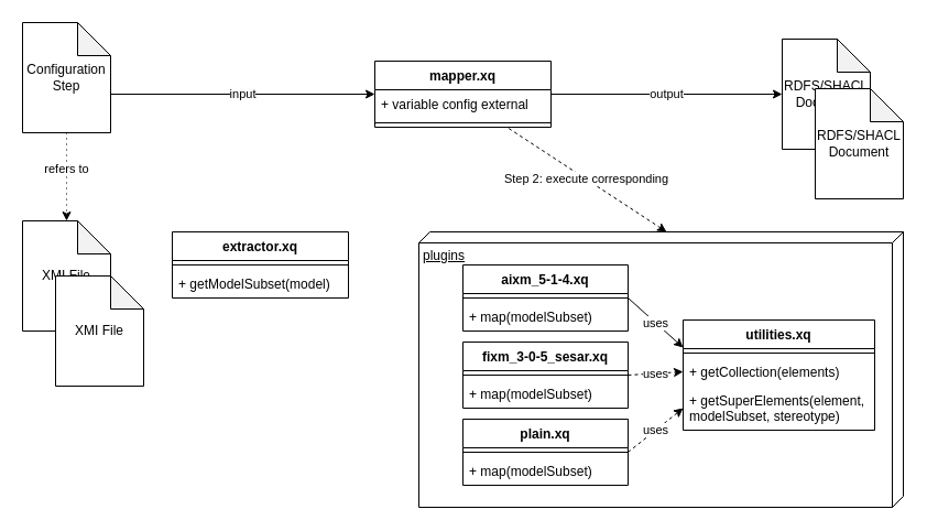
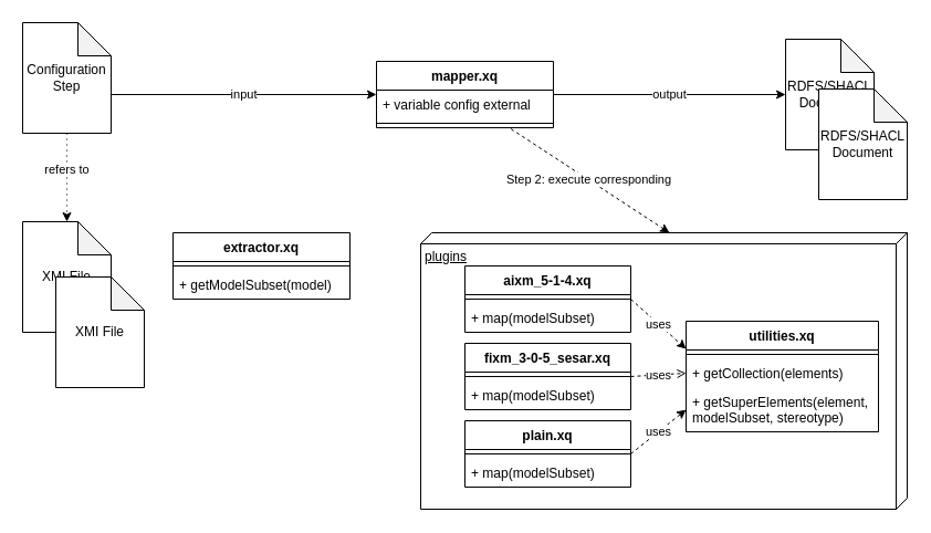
  <mxCell id="0" />
  <mxCell id="1" parent="0" />
  <mxCell id="2" value="plugins" style="verticalAlign=top;align=left;spacingTop=8;spacingLeft=2;spacingRight=12;shape=cube;size=10;direction=south;fontStyle=4;html=1;" vertex="1" parent="1"><mxGeometry x="380" y="210" width="440" height="250" as="geometry" /></mxCell>
  <mxCell id="3" value="Configuration&lt;br&gt;Step" style="shape=note;whiteSpace=wrap;html=1;backgroundOutline=1;darkOpacity=0.05;" parent="1" vertex="1"><mxGeometry x="20" y="20" width="80" height="100" as="geometry" /></mxCell>
  <mxCell id="4" value="RDFS/SHACL&lt;br&gt;Document" style="shape=note;whiteSpace=wrap;html=1;backgroundOutline=1;darkOpacity=0.05;" parent="1" vertex="1"><mxGeometry x="710" y="35" width="80" height="100" as="geometry" /></mxCell>
  <mxCell id="5" value="XMI File" style="shape=note;whiteSpace=wrap;html=1;backgroundOutline=1;darkOpacity=0.05;" parent="1" vertex="1"><mxGeometry x="20" y="200" width="80" height="100" as="geometry" /></mxCell>
  <mxCell id="6" value="refers to" style="endArrow=classic;html=1;dashed=1;entryX=0.5;entryY=0;entryDx=0;entryDy=0;entryPerimeter=0;dashPattern=1 4;" parent="1" target="5" edge="1"><mxGeometry x="-0.143" width="50" height="50" relative="1" as="geometry"><mxPoint x="60" y="120" as="sourcePoint" /><mxPoint x="40" y="-5" as="targetPoint" /><mxPoint y="-1" as="offset" /></mxGeometry></mxCell>
  <mxCell id="7" value="output" style="endArrow=classic;html=1;entryX=0;entryY=0.5;entryDx=0;entryDy=0;entryPerimeter=0;exitX=1;exitY=0.5;exitDx=0;exitDy=0;" parent="1" source="12" target="4" edge="1"><mxGeometry width="50" height="50" relative="1" as="geometry"><mxPoint x="370" y="295" as="sourcePoint" /><mxPoint x="420" y="245" as="targetPoint" /></mxGeometry></mxCell>
  <mxCell id="8" value="input" style="endArrow=classic;html=1;exitX=0;exitY=0;exitDx=80;exitDy=65;exitPerimeter=0;entryX=0;entryY=0.5;entryDx=0;entryDy=0;" parent="1" source="3" target="12" edge="1"><mxGeometry width="50" height="50" relative="1" as="geometry"><mxPoint x="140" y="145" as="sourcePoint" /><mxPoint x="210" y="94" as="targetPoint" /></mxGeometry></mxCell>
  <mxCell id="9" value="Step 2: execute corresponding" style="endArrow=none;startArrow=classic;html=1;endFill=0;dashed=1;entryX=0.75;entryY=1;entryDx=0;entryDy=0;exitX=0;exitY=0;exitDx=0;exitDy=215;exitPerimeter=0;" parent="1" source="2" target="12" edge="1"><mxGeometry width="50" height="50" relative="1" as="geometry"><mxPoint x="546" y="190" as="sourcePoint" /><mxPoint x="434" y="115" as="targetPoint" /></mxGeometry></mxCell>
  <mxCell id="10" value="RDFS/SHACL&lt;br&gt;Document" style="shape=note;whiteSpace=wrap;html=1;backgroundOutline=1;darkOpacity=0.05;" vertex="1" parent="1"><mxGeometry x="740" y="80" width="80" height="100" as="geometry" /></mxCell>
  <mxCell id="11" value="XMI File" style="shape=note;whiteSpace=wrap;html=1;backgroundOutline=1;darkOpacity=0.05;" parent="1" vertex="1"><mxGeometry x="50" y="250" width="80" height="100" as="geometry" /></mxCell>
  <mxCell id="12" value="mapper.xq" style="swimlane;fontStyle=1;align=center;verticalAlign=top;childLayout=stackLayout;horizontal=1;startSize=26;horizontalStack=0;resizeParent=1;resizeParentMax=0;resizeLast=0;collapsible=1;marginBottom=0;" parent="1" vertex="1"><mxGeometry x="340" y="55" width="160" height="60" as="geometry" /></mxCell>
  <mxCell id="13" value="+ variable config external" style="text;strokeColor=none;fillColor=none;align=left;verticalAlign=top;spacingLeft=4;spacingRight=4;overflow=hidden;rotatable=0;points=[[0,0.5],[1,0.5]];portConstraint=eastwest;" parent="12" vertex="1"><mxGeometry y="26" width="160" height="26" as="geometry" /></mxCell>
  <mxCell id="14" value="" style="line;strokeWidth=1;fillColor=none;align=left;verticalAlign=middle;spacingTop=-1;spacingLeft=3;spacingRight=3;rotatable=0;labelPosition=right;points=[];portConstraint=eastwest;" parent="12" vertex="1"><mxGeometry y="52" width="160" height="8" as="geometry" /></mxCell>
- <mxCell id="15" value="uses" style="endArrow=classic;html=1;dashed=0;entryX=0;entryY=0.25;entryDx=0;entryDy=0;exitX=1;exitY=0.5;exitDx=0;exitDy=0;" edge="1" parent="1" source="18" target="27"><mxGeometry width="50" height="50" relative="1" as="geometry"><mxPoint x="344" y="115" as="sourcePoint" /><mxPoint x="240" y="220" as="targetPoint" /></mxGeometry></mxCell>
- <mxCell id="16" value="uses" style="endArrow=classic;html=1;dashed=1;entryX=0;entryY=0.5;entryDx=0;entryDy=0;exitX=1;exitY=0.5;exitDx=0;exitDy=0;" edge="1" parent="1" source="21" target="29"><mxGeometry width="50" height="50" relative="1" as="geometry"><mxPoint x="590" y="280" as="sourcePoint" /><mxPoint x="690" y="347" as="targetPoint" /></mxGeometry></mxCell>
+ <mxCell id="15" value="uses" style="endArrow=classic;html=1;dashed=1;entryX=0;entryY=0.25;entryDx=0;entryDy=0;exitX=1;exitY=0.5;exitDx=0;exitDy=0;" edge="1" parent="1" source="18" target="27"><mxGeometry width="50" height="50" relative="1" as="geometry"><mxPoint x="344" y="115" as="sourcePoint" /><mxPoint x="240" y="220" as="targetPoint" /></mxGeometry></mxCell>
+ <mxCell id="16" value="uses" style="endArrow=open;html=1;dashed=1;entryX=0;entryY=0.5;entryDx=0;entryDy=0;exitX=1;exitY=0.5;exitDx=0;exitDy=0;" edge="1" parent="1" source="21" target="29"><mxGeometry width="50" height="50" relative="1" as="geometry"><mxPoint x="590" y="280" as="sourcePoint" /><mxPoint x="690" y="347" as="targetPoint" /></mxGeometry></mxCell>
  <mxCell id="17" value="uses" style="endArrow=classic;html=1;dashed=1;entryX=0;entryY=0.5;entryDx=0;entryDy=0;exitX=1;exitY=0.5;exitDx=0;exitDy=0;" edge="1" parent="1" source="24" target="30"><mxGeometry width="50" height="50" relative="1" as="geometry"><mxPoint x="600" y="290" as="sourcePoint" /><mxPoint x="700" y="357" as="targetPoint" /></mxGeometry></mxCell>
  <mxCell id="18" value="aixm_5-1-4.xq" style="swimlane;fontStyle=1;align=center;verticalAlign=top;childLayout=stackLayout;horizontal=1;startSize=26;horizontalStack=0;resizeParent=1;resizeParentMax=0;resizeLast=0;collapsible=1;marginBottom=0;" parent="1" vertex="1"><mxGeometry x="420" y="240" width="150" height="60" as="geometry" /></mxCell>
  <mxCell id="19" value="" style="line;strokeWidth=1;fillColor=none;align=left;verticalAlign=middle;spacingTop=-1;spacingLeft=3;spacingRight=3;rotatable=0;labelPosition=right;points=[];portConstraint=eastwest;" parent="18" vertex="1"><mxGeometry y="26" width="150" height="8" as="geometry" /></mxCell>
  <mxCell id="20" value="+ map(modelSubset)" style="text;strokeColor=none;fillColor=none;align=left;verticalAlign=top;spacingLeft=4;spacingRight=4;overflow=hidden;rotatable=0;points=[[0,0.5],[1,0.5]];portConstraint=eastwest;" parent="18" vertex="1"><mxGeometry y="34" width="150" height="26" as="geometry" /></mxCell>
  <mxCell id="21" value="fixm_3-0-5_sesar.xq" style="swimlane;fontStyle=1;align=center;verticalAlign=top;childLayout=stackLayout;horizontal=1;startSize=26;horizontalStack=0;resizeParent=1;resizeParentMax=0;resizeLast=0;collapsible=1;marginBottom=0;" vertex="1" parent="1"><mxGeometry x="420" y="310" width="150" height="60" as="geometry" /></mxCell>
  <mxCell id="22" value="" style="line;strokeWidth=1;fillColor=none;align=left;verticalAlign=middle;spacingTop=-1;spacingLeft=3;spacingRight=3;rotatable=0;labelPosition=right;points=[];portConstraint=eastwest;" vertex="1" parent="21"><mxGeometry y="26" width="150" height="8" as="geometry" /></mxCell>
  <mxCell id="23" value="+ map(modelSubset)" style="text;strokeColor=none;fillColor=none;align=left;verticalAlign=top;spacingLeft=4;spacingRight=4;overflow=hidden;rotatable=0;points=[[0,0.5],[1,0.5]];portConstraint=eastwest;" vertex="1" parent="21"><mxGeometry y="34" width="150" height="26" as="geometry" /></mxCell>
  <mxCell id="24" value="plain.xq" style="swimlane;fontStyle=1;align=center;verticalAlign=top;childLayout=stackLayout;horizontal=1;startSize=26;horizontalStack=0;resizeParent=1;resizeParentMax=0;resizeLast=0;collapsible=1;marginBottom=0;" vertex="1" parent="1"><mxGeometry x="420" y="380" width="150" height="60" as="geometry" /></mxCell>
  <mxCell id="25" value="" style="line;strokeWidth=1;fillColor=none;align=left;verticalAlign=middle;spacingTop=-1;spacingLeft=3;spacingRight=3;rotatable=0;labelPosition=right;points=[];portConstraint=eastwest;" vertex="1" parent="24"><mxGeometry y="26" width="150" height="8" as="geometry" /></mxCell>
  <mxCell id="26" value="+ map(modelSubset)" style="text;strokeColor=none;fillColor=none;align=left;verticalAlign=top;spacingLeft=4;spacingRight=4;overflow=hidden;rotatable=0;points=[[0,0.5],[1,0.5]];portConstraint=eastwest;" vertex="1" parent="24"><mxGeometry y="34" width="150" height="26" as="geometry" /></mxCell>
  <mxCell id="27" value="utilities.xq" style="swimlane;fontStyle=1;align=center;verticalAlign=top;childLayout=stackLayout;horizontal=1;startSize=26;horizontalStack=0;resizeParent=1;resizeParentMax=0;resizeLast=0;collapsible=1;marginBottom=0;" parent="1" vertex="1"><mxGeometry x="620" y="290" width="174" height="100" as="geometry" /></mxCell>
  <mxCell id="28" value="" style="line;strokeWidth=1;fillColor=none;align=left;verticalAlign=middle;spacingTop=-1;spacingLeft=3;spacingRight=3;rotatable=0;labelPosition=right;points=[];portConstraint=eastwest;" parent="27" vertex="1"><mxGeometry y="26" width="174" height="8" as="geometry" /></mxCell>
  <mxCell id="29" value="+ getCollection(elements)" style="text;strokeColor=none;fillColor=none;align=left;verticalAlign=top;spacingLeft=4;spacingRight=4;overflow=hidden;rotatable=0;points=[[0,0.5],[1,0.5]];portConstraint=eastwest;" parent="27" vertex="1"><mxGeometry y="34" width="174" height="26" as="geometry" /></mxCell>
  <mxCell id="30" value="+ getSuperElements(element, &#10;modelSubset, stereotype)" style="text;strokeColor=none;fillColor=none;align=left;verticalAlign=top;spacingLeft=4;spacingRight=4;overflow=hidden;rotatable=0;points=[[0,0.5],[1,0.5]];portConstraint=eastwest;" parent="27" vertex="1"><mxGeometry y="60" width="174" height="40" as="geometry" /></mxCell>
  <mxCell id="31" value="extractor.xq" style="swimlane;fontStyle=1;align=center;verticalAlign=top;childLayout=stackLayout;horizontal=1;startSize=26;horizontalStack=0;resizeParent=1;resizeParentMax=0;resizeLast=0;collapsible=1;marginBottom=0;" parent="1" vertex="1"><mxGeometry x="156" y="210" width="160" height="60" as="geometry" /></mxCell>
  <mxCell id="32" value="" style="line;strokeWidth=1;fillColor=none;align=left;verticalAlign=middle;spacingTop=-1;spacingLeft=3;spacingRight=3;rotatable=0;labelPosition=right;points=[];portConstraint=eastwest;" parent="31" vertex="1"><mxGeometry y="26" width="160" height="8" as="geometry" /></mxCell>
  <mxCell id="33" value="+ getModelSubset(model)" style="text;strokeColor=none;fillColor=none;align=left;verticalAlign=top;spacingLeft=4;spacingRight=4;overflow=hidden;rotatable=0;points=[[0,0.5],[1,0.5]];portConstraint=eastwest;" parent="31" vertex="1"><mxGeometry y="34" width="160" height="26" as="geometry" /></mxCell>
